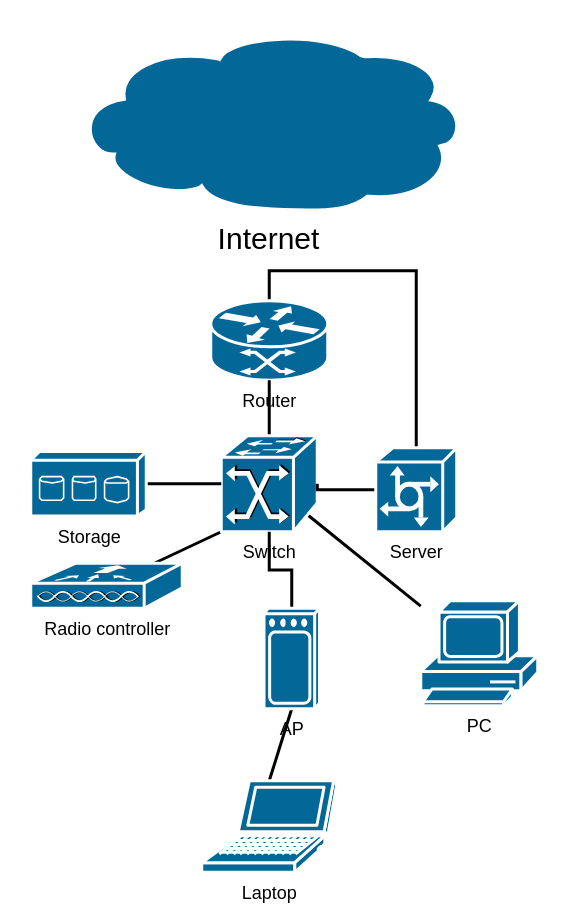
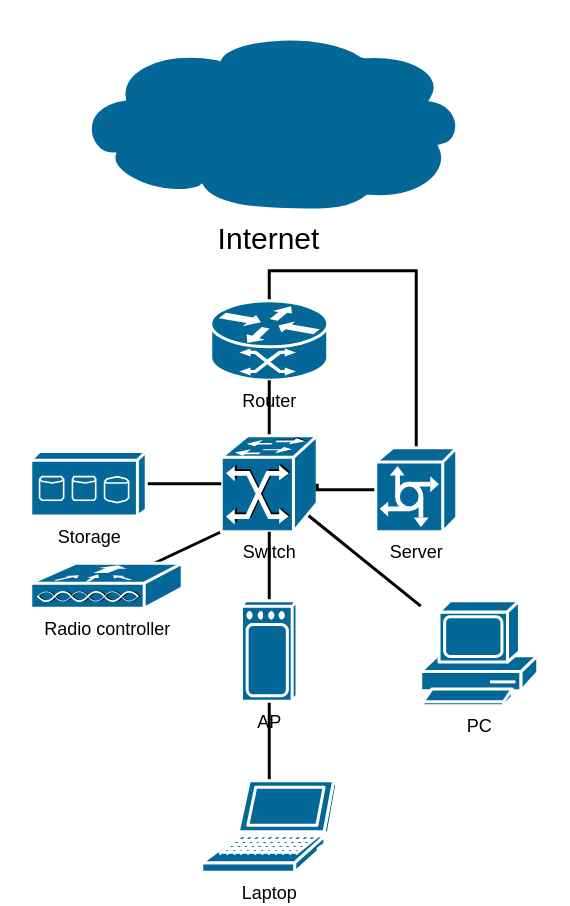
  <mxCell id="0" />
  <mxCell id="1" parent="0" />
  <mxCell id="2" value="&lt;font style=&quot;font-size: 20px&quot;&gt;Internet&lt;/font&gt;" style="shape=mxgraph.cisco.storage.cloud;sketch=0;pointerEvents=1;dashed=0;fillColor=#036897;strokeColor=#ffffff;strokeWidth=2;verticalLabelPosition=bottom;verticalAlign=top;align=center;outlineConnect=0;html=1;whiteSpace=wrap;" vertex="1" parent="1"><mxGeometry x="49" y="20" width="260" height="120" as="geometry" /></mxCell>
  <mxCell id="3" style="edgeStyle=orthogonalEdgeStyle;rounded=0;orthogonalLoop=1;jettySize=auto;html=1;exitX=0.5;exitY=0;exitDx=0;exitDy=0;exitPerimeter=0;endArrow=none;endFill=0;strokeWidth=2;" edge="1" parent="1" source="4" target="15"><mxGeometry relative="1" as="geometry"><mxPoint x="189" y="150" as="targetPoint" /></mxGeometry></mxCell>
  <mxCell id="4" value="Router&lt;br&gt;&lt;font style=&quot;font-size: 20px&quot;&gt;&lt;br&gt;&lt;br&gt;&lt;/font&gt;" style="shape=mxgraph.cisco.routers.atm_router;sketch=0;html=1;pointerEvents=1;dashed=0;fillColor=#036897;strokeColor=#ffffff;strokeWidth=2;verticalLabelPosition=bottom;verticalAlign=top;align=center;outlineConnect=0;" vertex="1" parent="1"><mxGeometry x="140" y="200" width="78" height="53" as="geometry" /></mxCell>
  <mxCell id="5" style="edgeStyle=orthogonalEdgeStyle;rounded=0;orthogonalLoop=1;jettySize=auto;html=1;exitX=0.5;exitY=0;exitDx=0;exitDy=0;exitPerimeter=0;entryX=0.5;entryY=1;entryDx=0;entryDy=0;entryPerimeter=0;endArrow=none;endFill=0;strokeWidth=2;" edge="1" parent="1" source="8" target="4"><mxGeometry relative="1" as="geometry" /></mxCell>
  <mxCell id="6" style="edgeStyle=none;rounded=0;orthogonalLoop=1;jettySize=auto;html=1;exitX=0;exitY=1;exitDx=0;exitDy=0;exitPerimeter=0;endArrow=none;endFill=0;strokeWidth=2;" edge="1" parent="1" source="8" target="16"><mxGeometry relative="1" as="geometry" /></mxCell>
  <mxCell id="7" style="edgeStyle=none;rounded=0;orthogonalLoop=1;jettySize=auto;html=1;exitX=0.895;exitY=0.82;exitDx=0;exitDy=0;exitPerimeter=0;endArrow=none;endFill=0;strokeWidth=2;" edge="1" parent="1" source="8" target="17"><mxGeometry relative="1" as="geometry" /></mxCell>
  <mxCell id="8" value="Switch&lt;br&gt;" style="shape=mxgraph.cisco.switches.atm_fast_gigabit_etherswitch;sketch=0;html=1;pointerEvents=1;dashed=0;fillColor=#036897;strokeColor=#ffffff;strokeWidth=2;verticalLabelPosition=bottom;verticalAlign=top;align=center;outlineConnect=0;" vertex="1" parent="1"><mxGeometry x="147" y="290" width="64" height="64" as="geometry" /></mxCell>
  <mxCell id="9" style="edgeStyle=orthogonalEdgeStyle;rounded=0;orthogonalLoop=1;jettySize=auto;html=1;exitX=1;exitY=0.5;exitDx=0;exitDy=0;exitPerimeter=0;endArrow=none;endFill=0;strokeWidth=2;" edge="1" parent="1" source="10" target="8"><mxGeometry relative="1" as="geometry" /></mxCell>
  <mxCell id="10" value="Storage" style="shape=mxgraph.cisco.storage.fc_storage;sketch=0;html=1;pointerEvents=1;dashed=0;fillColor=#036897;strokeColor=#ffffff;strokeWidth=2;verticalLabelPosition=bottom;verticalAlign=top;align=center;outlineConnect=0;" vertex="1" parent="1"><mxGeometry x="20" y="300.5" width="77" height="43" as="geometry" /></mxCell>
  <mxCell id="11" style="edgeStyle=orthogonalEdgeStyle;rounded=0;orthogonalLoop=1;jettySize=auto;html=1;exitX=0.5;exitY=0;exitDx=0;exitDy=0;exitPerimeter=0;endArrow=none;endFill=0;strokeWidth=2;" edge="1" parent="1" source="13" target="8"><mxGeometry relative="1" as="geometry" /></mxCell>
  <mxCell id="12" style="edgeStyle=none;rounded=0;orthogonalLoop=1;jettySize=auto;html=1;exitX=0.5;exitY=1;exitDx=0;exitDy=0;exitPerimeter=0;entryX=0.5;entryY=0;entryDx=0;entryDy=0;entryPerimeter=0;endArrow=none;endFill=0;strokeWidth=2;" edge="1" parent="1" source="13" target="18"><mxGeometry relative="1" as="geometry" /></mxCell>
- <mxCell id="13" value="AP&lt;br&gt;" style="shape=mxgraph.cisco.wireless.wireless;sketch=0;html=1;pointerEvents=1;dashed=0;fillColor=#036897;strokeColor=#ffffff;strokeWidth=2;verticalLabelPosition=bottom;verticalAlign=top;align=center;outlineConnect=0;" vertex="1" parent="1"><mxGeometry x="175.5" y="405" width="37" height="67" as="geometry" /></mxCell>
+ <mxCell id="13" value="AP&lt;br&gt;" style="shape=mxgraph.cisco.wireless.wireless;sketch=0;html=1;pointerEvents=1;dashed=0;fillColor=#036897;strokeColor=#ffffff;strokeWidth=2;verticalLabelPosition=bottom;verticalAlign=top;align=center;outlineConnect=0;" vertex="1" parent="1"><mxGeometry x="160.5" y="400" width="37" height="67" as="geometry" /></mxCell>
  <mxCell id="14" style="edgeStyle=orthogonalEdgeStyle;rounded=0;orthogonalLoop=1;jettySize=auto;html=1;exitX=0;exitY=0.5;exitDx=0;exitDy=0;exitPerimeter=0;entryX=1;entryY=0.5;entryDx=0;entryDy=0;entryPerimeter=0;endArrow=none;endFill=0;strokeWidth=2;" edge="1" parent="1" source="15" target="8"><mxGeometry relative="1" as="geometry" /></mxCell>
  <mxCell id="15" value="Server" style="shape=mxgraph.cisco.servers.communications_server;sketch=0;html=1;pointerEvents=1;dashed=0;fillColor=#036897;strokeColor=#ffffff;strokeWidth=2;verticalLabelPosition=bottom;verticalAlign=top;align=center;outlineConnect=0;" vertex="1" parent="1"><mxGeometry x="250" y="298" width="54" height="56" as="geometry" /></mxCell>
  <mxCell id="16" value="Radio controller" style="shape=mxgraph.cisco.wireless.wlan_controller;sketch=0;html=1;pointerEvents=1;dashed=0;fillColor=#036897;strokeColor=#ffffff;strokeWidth=2;verticalLabelPosition=bottom;verticalAlign=top;align=center;outlineConnect=0;" vertex="1" parent="1"><mxGeometry x="20" y="375" width="101" height="30" as="geometry" /></mxCell>
  <mxCell id="17" value="PC" style="shape=mxgraph.cisco.computers_and_peripherals.pc;sketch=0;html=1;pointerEvents=1;dashed=0;fillColor=#036897;strokeColor=#ffffff;strokeWidth=2;verticalLabelPosition=bottom;verticalAlign=top;align=center;outlineConnect=0;" vertex="1" parent="1"><mxGeometry x="280" y="400" width="78" height="70" as="geometry" /></mxCell>
  <mxCell id="18" value="Laptop" style="shape=mxgraph.cisco.computers_and_peripherals.laptop;sketch=0;html=1;pointerEvents=1;dashed=0;fillColor=#036897;strokeColor=#ffffff;strokeWidth=2;verticalLabelPosition=bottom;verticalAlign=top;align=center;outlineConnect=0;" vertex="1" parent="1"><mxGeometry x="134" y="520" width="90" height="61" as="geometry" /></mxCell>
